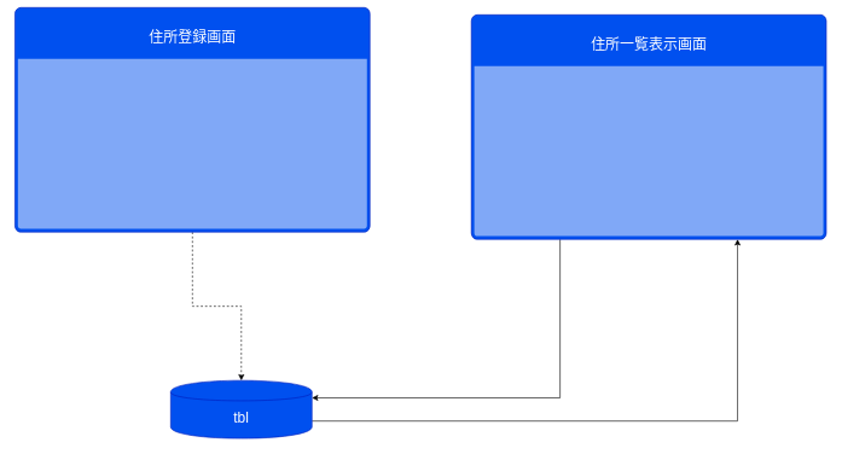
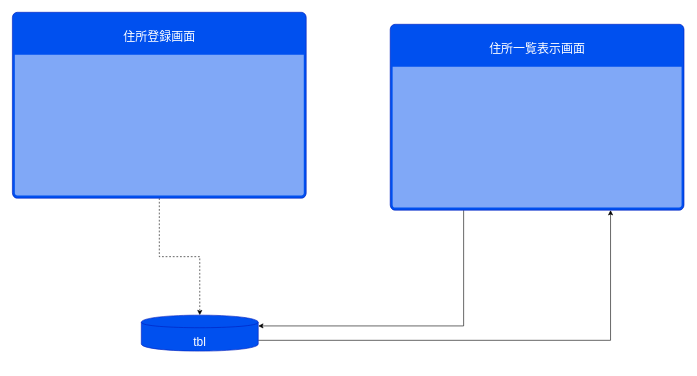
  <mxCell id="0" />
  <mxCell id="1" parent="0" />
  <mxCell id="2" value="" style="edgeStyle=orthogonalEdgeStyle;rounded=0;orthogonalLoop=1;jettySize=auto;html=1;fontSize=20;dashed=1;" edge="1" parent="1" source="3" target="5"><mxGeometry relative="1" as="geometry" /></mxCell>
- <mxCell id="3" value="住所登録画面" style="html=1;fillColor=#0050ef;labelPosition=center;verticalLabelPosition=middle;verticalAlign=top;align=center;fontSize=20;outlineConnect=0;spacingTop=15;shape=mxgraph.sitemap.page;horizontal=1;labelBackgroundColor=none;spacing=10;spacingBottom=0;perimeterSpacing=0;strokeColor=#001DBC;fontColor=#ffffff;" vertex="1" parent="1"><mxGeometry x="20" y="10" width="490" height="310" as="geometry" /></mxCell>
+ <mxCell id="3" value="住所登録画面" style="html=1;fillColor=#0050ef;labelPosition=center;verticalLabelPosition=middle;verticalAlign=top;align=center;fontSize=20;outlineConnect=0;spacingTop=15;shape=mxgraph.sitemap.page;horizontal=1;labelBackgroundColor=none;spacing=10;spacingBottom=0;perimeterSpacing=0;strokeColor=#001DBC;fontColor=#ffffff;" vertex="1" parent="1"><mxGeometry x="20" y="20" width="490" height="310" as="geometry" /></mxCell>
  <mxCell id="4" style="edgeStyle=orthogonalEdgeStyle;rounded=0;orthogonalLoop=1;jettySize=auto;html=1;exitX=1;exitY=0.7;exitDx=0;exitDy=0;fontSize=20;entryX=0.75;entryY=1;entryDx=0;entryDy=0;entryPerimeter=0;" edge="1" parent="1" source="5" target="7"><mxGeometry relative="1" as="geometry" /></mxCell>
- <mxCell id="5" value="tbl" style="shape=cylinder;whiteSpace=wrap;html=1;boundedLbl=1;backgroundOutline=1;fontSize=20;fontColor=#ffffff;verticalAlign=top;strokeColor=#001DBC;fillColor=#0050ef;spacing=10;spacingTop=0;spacingBottom=0;" vertex="1" parent="1"><mxGeometry x="235" y="525" width="195" height="80" as="geometry" /></mxCell>
+ <mxCell id="5" value="tbl" style="shape=cylinder;whiteSpace=wrap;html=1;boundedLbl=1;backgroundOutline=1;fontSize=20;fontColor=#ffffff;verticalAlign=top;strokeColor=#001DBC;fillColor=#0050ef;spacing=10;spacingTop=0;spacingBottom=0;" vertex="1" parent="1"><mxGeometry x="235" y="525" width="195" height="60" as="geometry" /></mxCell>
  <mxCell id="6" style="edgeStyle=orthogonalEdgeStyle;rounded=0;orthogonalLoop=1;jettySize=auto;html=1;exitX=0.25;exitY=1;exitDx=0;exitDy=0;exitPerimeter=0;entryX=1;entryY=0.3;entryDx=0;entryDy=0;fontSize=20;" edge="1" parent="1" source="7" target="5"><mxGeometry relative="1" as="geometry" /></mxCell>
- <mxCell id="7" value="住所一覧表示画面" style="html=1;fillColor=#0050ef;labelPosition=center;verticalLabelPosition=middle;verticalAlign=top;align=center;fontSize=20;outlineConnect=0;spacingTop=15;shape=mxgraph.sitemap.page;horizontal=1;labelBackgroundColor=none;spacing=10;spacingBottom=0;perimeterSpacing=0;strokeColor=#001DBC;fontColor=#ffffff;" vertex="1" parent="1"><mxGeometry x="650" y="20" width="490" height="310" as="geometry" /></mxCell>
+ <mxCell id="7" value="住所一覧表示画面" style="html=1;fillColor=#0050ef;labelPosition=center;verticalLabelPosition=middle;verticalAlign=top;align=center;fontSize=20;outlineConnect=0;spacingTop=15;shape=mxgraph.sitemap.page;horizontal=1;labelBackgroundColor=none;spacing=10;spacingBottom=0;perimeterSpacing=0;strokeColor=#001DBC;fontColor=#ffffff;" vertex="1" parent="1"><mxGeometry x="650" y="40" width="490" height="310" as="geometry" /></mxCell>
